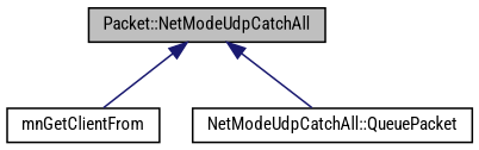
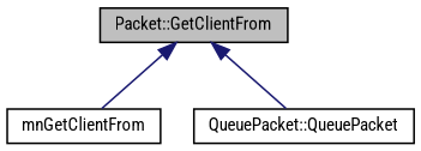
  digraph {
    fontname="Roboto Condensed"
    rankdir=TB
    node [color=black fillcolor=white fontname="Roboto Condensed" fontsize=10 shape=record style=filled]
    edge [color=midnightblue dir=back fontname="Roboto Condensed" fontsize=10 labelfontname=FreeSans labelfontsize=10 style=solid]
-   n1 [fillcolor=grey75 fontcolor=black height=0.2 label="Packet::NetModeUdpCatchAll" width=0.4]
+   n1 [fillcolor=grey75 fontcolor=black height=0.2 label="Packet::GetClientFrom" width=0.4]
    n2 [height=0.2 label=mnGetClientFrom width=0.4]
-   n3 [height=0.2 label="NetModeUdpCatchAll::QueuePacket" width=0.4]
+   n3 [height=0.2 label="QueuePacket::QueuePacket" width=0.4]
    n1 -> n2
    n1 -> n3
  }
